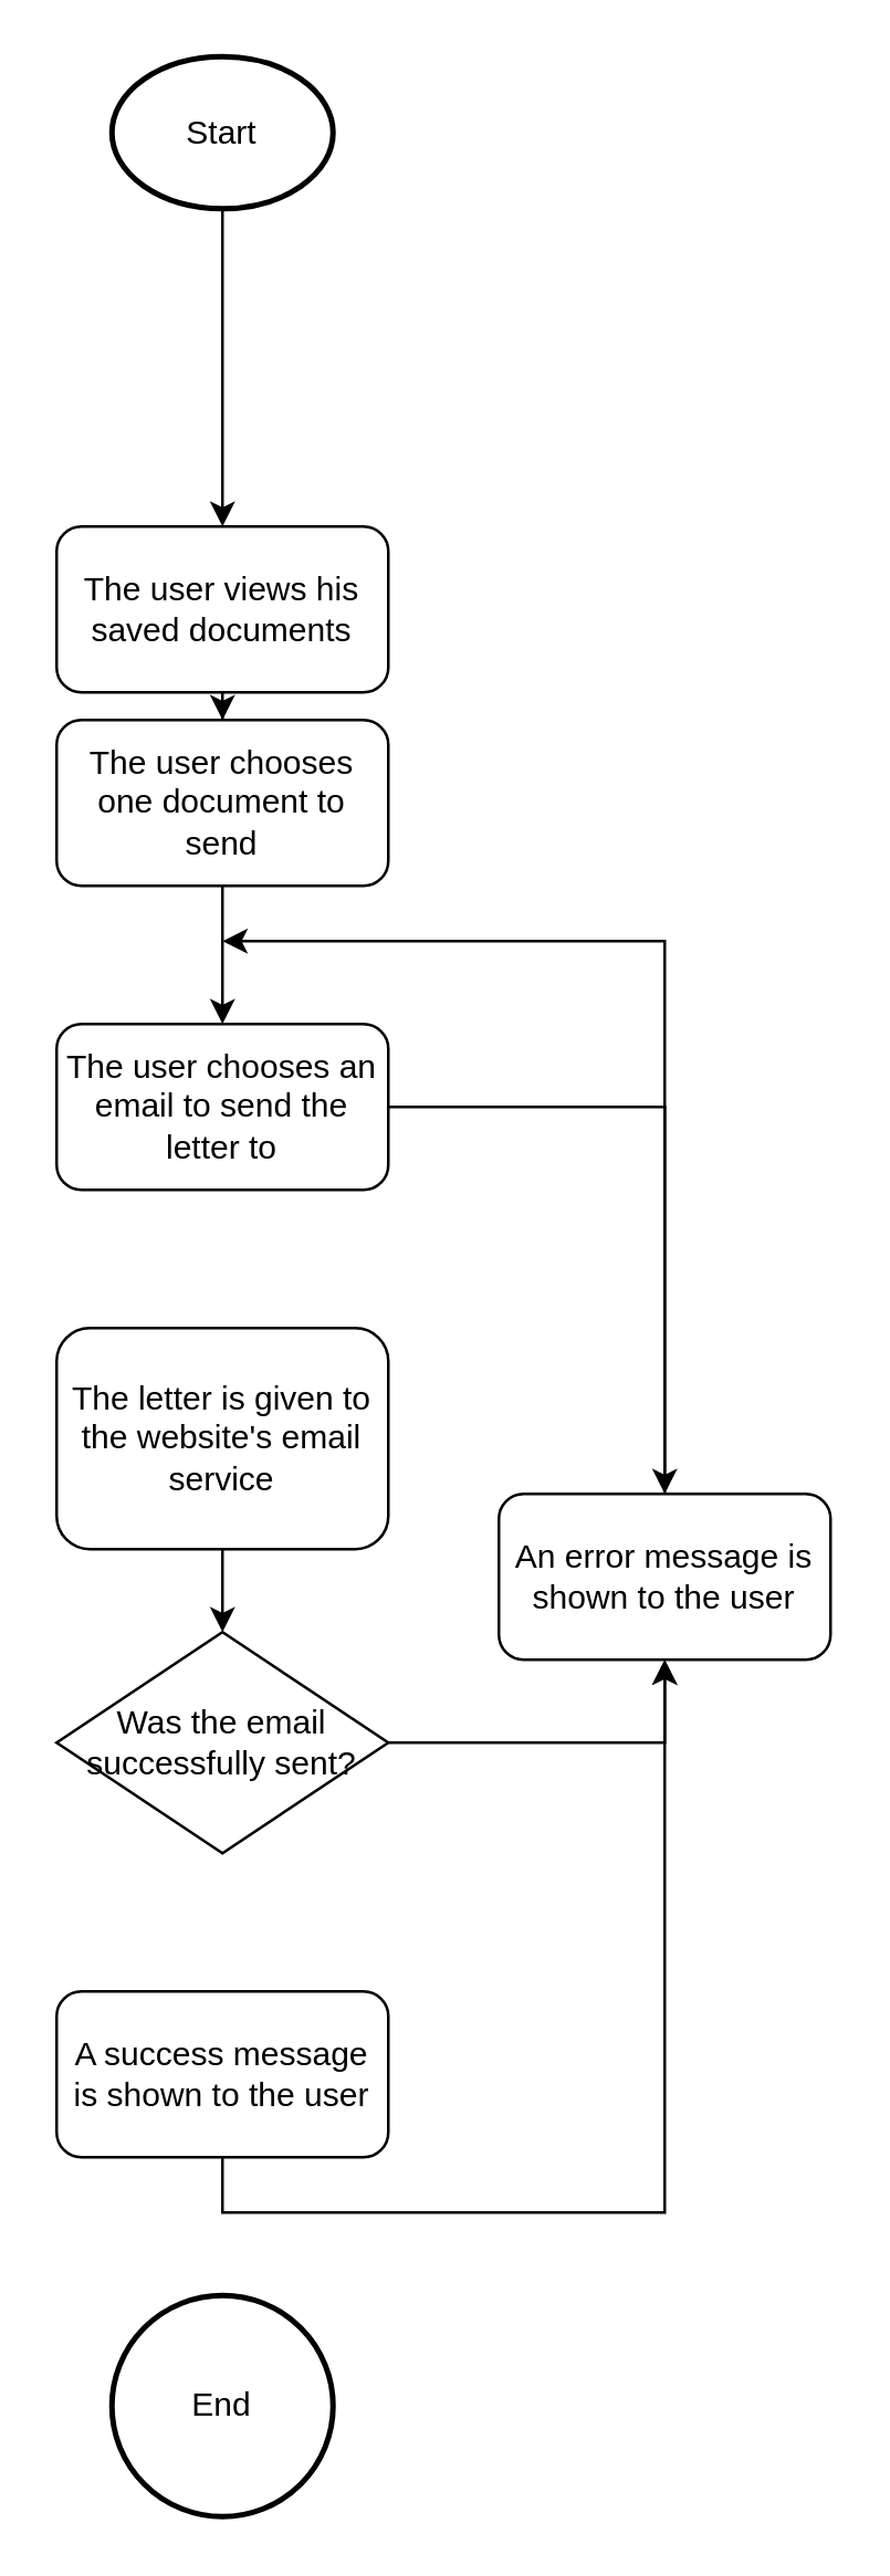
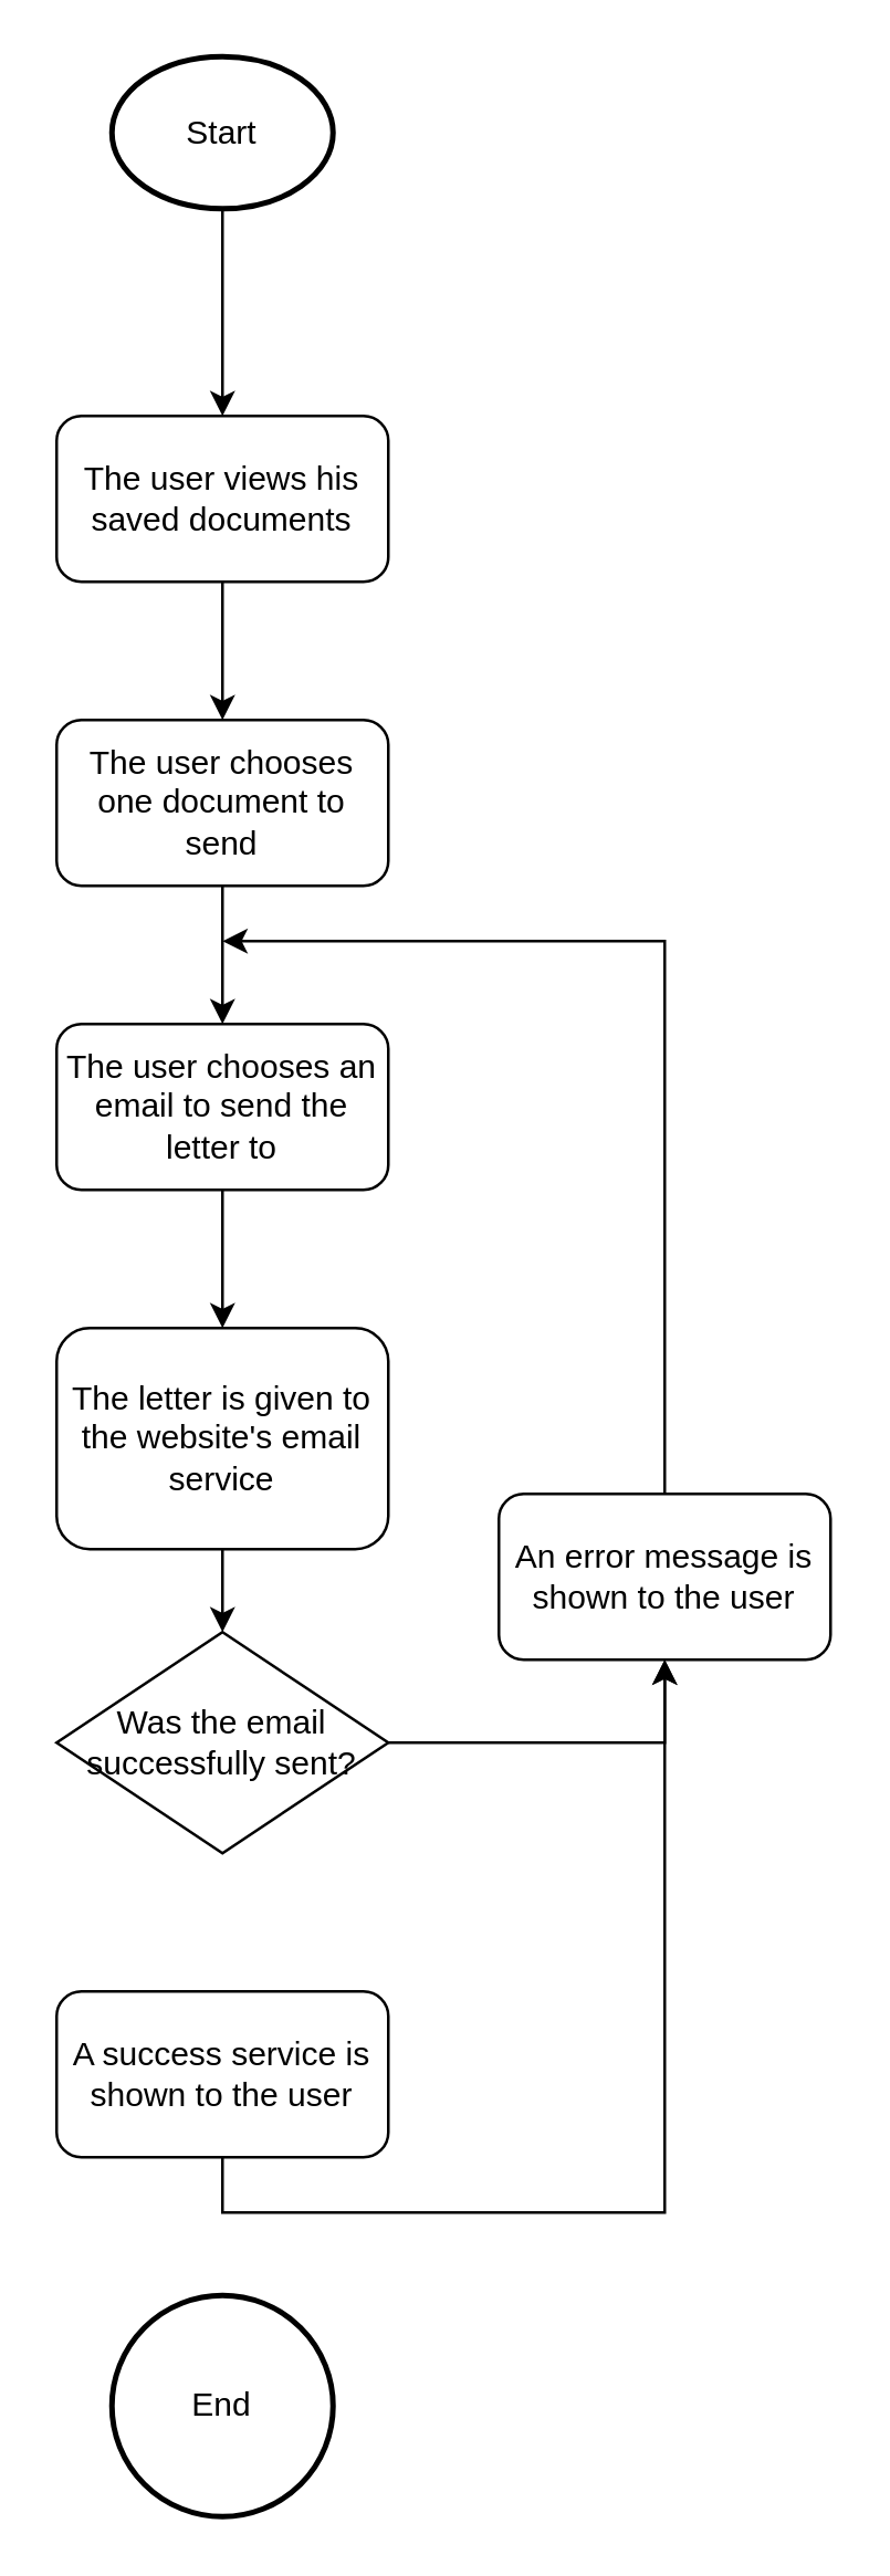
  <mxCell id="0" />
  <mxCell id="1" parent="0" />
  <mxCell id="2" value="&lt;div&gt;End&lt;/div&gt;" style="ellipse;whiteSpace=wrap;html=1;aspect=fixed;strokeWidth=2;" vertex="1" parent="1"><mxGeometry x="40" y="830" width="80" height="80" as="geometry" /></mxCell>
  <mxCell id="3" style="edgeStyle=orthogonalEdgeStyle;rounded=0;orthogonalLoop=1;jettySize=auto;html=1;" edge="1" parent="1" source="4" target="6"><mxGeometry relative="1" as="geometry" /></mxCell>
  <mxCell id="4" value="Start" style="ellipse;whiteSpace=wrap;html=1;aspect=fixed;strokeWidth=2;" vertex="1" parent="1"><mxGeometry x="40" y="20" width="80" height="55" as="geometry" /></mxCell>
  <mxCell id="5" style="edgeStyle=orthogonalEdgeStyle;rounded=0;orthogonalLoop=1;jettySize=auto;html=1;" edge="1" parent="1" source="6" target="9"><mxGeometry relative="1" as="geometry" /></mxCell>
- <mxCell id="6" value="The user views his saved documents" style="rounded=1;whiteSpace=wrap;html=1;" vertex="1" parent="1"><mxGeometry x="20" y="190" width="120" height="60" as="geometry" /></mxCell>
+ <mxCell id="6" value="The user views his saved documents" style="rounded=1;whiteSpace=wrap;html=1;" vertex="1" parent="1"><mxGeometry x="20" y="150" width="120" height="60" as="geometry" /></mxCell>
  <mxCell id="7" style="edgeStyle=orthogonalEdgeStyle;rounded=0;orthogonalLoop=1;jettySize=auto;html=1;exitX=0.5;exitY=1;exitDx=0;exitDy=0;" edge="1" parent="1" source="18" target="17"><mxGeometry relative="1" as="geometry"><mxPoint x="80" y="740" as="sourcePoint" /></mxGeometry></mxCell>
  <mxCell id="8" style="edgeStyle=orthogonalEdgeStyle;rounded=0;orthogonalLoop=1;jettySize=auto;html=1;" edge="1" parent="1" source="9" target="11"><mxGeometry relative="1" as="geometry" /></mxCell>
  <mxCell id="9" value="The user chooses one document to send" style="rounded=1;whiteSpace=wrap;html=1;" vertex="1" parent="1"><mxGeometry x="20" y="260" width="120" height="60" as="geometry" /></mxCell>
- <mxCell id="10" style="edgeStyle=orthogonalEdgeStyle;rounded=0;orthogonalLoop=1;jettySize=auto;html=1;" edge="1" parent="1" source="11" target="17"><mxGeometry relative="1" as="geometry" /></mxCell>
+ <mxCell id="10" style="edgeStyle=orthogonalEdgeStyle;rounded=0;orthogonalLoop=1;jettySize=auto;html=1;" edge="1" parent="1" source="11" target="13"><mxGeometry relative="1" as="geometry" /></mxCell>
  <mxCell id="11" value="The user chooses an email to send the letter to" style="rounded=1;whiteSpace=wrap;html=1;" vertex="1" parent="1"><mxGeometry x="20" y="370" width="120" height="60" as="geometry" /></mxCell>
  <mxCell id="12" style="edgeStyle=orthogonalEdgeStyle;rounded=0;orthogonalLoop=1;jettySize=auto;html=1;" edge="1" parent="1" source="13" target="15"><mxGeometry relative="1" as="geometry" /></mxCell>
  <mxCell id="13" value="The letter is given to the website's email service" style="rounded=1;whiteSpace=wrap;html=1;" vertex="1" parent="1"><mxGeometry x="20" y="480" width="120" height="80" as="geometry" /></mxCell>
  <mxCell id="14" style="edgeStyle=orthogonalEdgeStyle;rounded=0;orthogonalLoop=1;jettySize=auto;html=1;entryX=0.5;entryY=1;entryDx=0;entryDy=0;" edge="1" parent="1" source="15" target="17"><mxGeometry relative="1" as="geometry" /></mxCell>
  <mxCell id="15" value="Was the email successfully sent?" style="rhombus;whiteSpace=wrap;html=1;" vertex="1" parent="1"><mxGeometry x="20" y="590" width="120" height="80" as="geometry" /></mxCell>
  <mxCell id="16" style="edgeStyle=orthogonalEdgeStyle;rounded=0;orthogonalLoop=1;jettySize=auto;html=1;" edge="1" parent="1" source="17"><mxGeometry relative="1" as="geometry"><mxPoint x="80" y="340" as="targetPoint" /><Array as="points"><mxPoint x="240" y="340" /></Array></mxGeometry></mxCell>
  <mxCell id="17" value="An error message is shown to the user" style="rounded=1;whiteSpace=wrap;html=1;" vertex="1" parent="1"><mxGeometry x="180" y="540" width="120" height="60" as="geometry" /></mxCell>
- <mxCell id="18" value="A success message is shown to the user" style="rounded=1;whiteSpace=wrap;html=1;" vertex="1" parent="1"><mxGeometry x="20" y="720" width="120" height="60" as="geometry" /></mxCell>
+ <mxCell id="18" value="A success service is shown to the user" style="rounded=1;whiteSpace=wrap;html=1;" vertex="1" parent="1"><mxGeometry x="20" y="720" width="120" height="60" as="geometry" /></mxCell>
